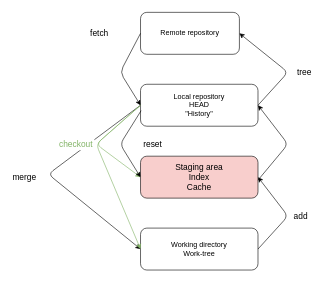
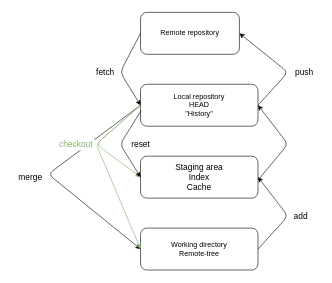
  <mxCell id="0" />
  <mxCell id="1" parent="0" />
- <mxCell id="2" value="&lt;div style=&quot;font-size: 14px&quot;&gt;&lt;font style=&quot;font-size: 14px&quot;&gt;Staging area&lt;/font&gt;&lt;/div&gt;&lt;div style=&quot;font-size: 14px&quot;&gt;&lt;font style=&quot;font-size: 14px&quot;&gt;Index&lt;/font&gt;&lt;/div&gt;&lt;div style=&quot;font-size: 14px&quot;&gt;&lt;font style=&quot;font-size: 14px&quot;&gt;Cache&lt;br&gt;&lt;/font&gt;&lt;/div&gt;" style="rounded=1;whiteSpace=wrap;html=1;fillColor=#f8cecc;" vertex="1" parent="1"><mxGeometry x="234" y="260" width="196" height="70" as="geometry" /></mxCell>
+ <mxCell id="2" value="&lt;div style=&quot;font-size: 14px&quot;&gt;&lt;font style=&quot;font-size: 14px&quot;&gt;Staging area&lt;/font&gt;&lt;/div&gt;&lt;div style=&quot;font-size: 14px&quot;&gt;&lt;font style=&quot;font-size: 14px&quot;&gt;Index&lt;/font&gt;&lt;/div&gt;&lt;div style=&quot;font-size: 14px&quot;&gt;&lt;font style=&quot;font-size: 14px&quot;&gt;Cache&lt;br&gt;&lt;/font&gt;&lt;/div&gt;" style="rounded=1;whiteSpace=wrap;html=1;" vertex="1" parent="1"><mxGeometry x="234" y="260" width="196" height="70" as="geometry" /></mxCell>
  <mxCell id="3" value="&lt;div&gt;Local repository&lt;/div&gt;&lt;div&gt;HEAD&lt;br&gt;&lt;/div&gt;&lt;div&gt;&quot;History&quot;&lt;br&gt;&lt;/div&gt;" style="rounded=1;whiteSpace=wrap;html=1;" vertex="1" parent="1"><mxGeometry x="234" y="140" width="196" height="70" as="geometry" /></mxCell>
- <mxCell id="4" value="&lt;div&gt;Working directory&lt;/div&gt;&lt;div&gt;Work-tree&lt;br&gt;&lt;/div&gt;" style="rounded=1;whiteSpace=wrap;html=1;" vertex="1" parent="1"><mxGeometry x="234" y="380" width="196" height="70" as="geometry" /></mxCell>
+ <mxCell id="4" value="&lt;div&gt;Working directory&lt;/div&gt;&lt;div&gt;Remote-tree&lt;br&gt;&lt;/div&gt;" style="rounded=1;whiteSpace=wrap;html=1;" vertex="1" parent="1"><mxGeometry x="234" y="380" width="196" height="70" as="geometry" /></mxCell>
  <mxCell id="5" value="Remote repository" style="rounded=1;whiteSpace=wrap;html=1;" vertex="1" parent="1"><mxGeometry x="234" y="20" width="165" height="70" as="geometry" /></mxCell>
  <mxCell id="6" value="" style="endArrow=classic;html=1;exitX=1;exitY=0.5;exitDx=0;exitDy=0;entryX=1;entryY=0.5;entryDx=0;entryDy=0;" edge="1" parent="1" source="4" target="2"><mxGeometry width="50" height="50" relative="1" as="geometry"><mxPoint x="360" y="290" as="sourcePoint" /><mxPoint x="410" y="240" as="targetPoint" /><Array as="points"><mxPoint x="480" y="360" /></Array></mxGeometry></mxCell>
  <mxCell id="7" value="&lt;font style=&quot;font-size: 14px&quot;&gt;add&lt;/font&gt;" style="edgeLabel;html=1;align=center;verticalAlign=middle;resizable=0;points=[];" vertex="1" connectable="0" parent="6"><mxGeometry x="0.417" relative="1" as="geometry"><mxPoint x="42.36" y="29.07" as="offset" /></mxGeometry></mxCell>
  <mxCell id="8" value="" style="endArrow=classic;html=1;entryX=1;entryY=0.5;entryDx=0;entryDy=0;" edge="1" parent="1" target="3"><mxGeometry width="50" height="50" relative="1" as="geometry"><mxPoint x="430" y="300" as="sourcePoint" /><mxPoint x="410" y="240" as="targetPoint" /><Array as="points"><mxPoint x="480" y="240" /></Array></mxGeometry></mxCell>
  <mxCell id="9" value="" style="endArrow=classic;html=1;entryX=0;entryY=0.5;entryDx=0;entryDy=0;" edge="1" parent="1" target="4"><mxGeometry width="50" height="50" relative="1" as="geometry"><mxPoint x="234" y="175" as="sourcePoint" /><mxPoint x="410" y="240" as="targetPoint" /><Array as="points"><mxPoint x="80" y="290" /></Array></mxGeometry></mxCell>
- <mxCell id="10" value="&lt;div&gt;&lt;font style=&quot;font-size: 14px&quot;&gt;merge&lt;br&gt;&lt;/font&gt;&lt;/div&gt;" style="text;html=1;align=center;verticalAlign=middle;resizable=0;points=[];autosize=1;" vertex="1" parent="1"><mxGeometry x="10" y="285" width="60" height="20" as="geometry" /></mxCell>
+ <mxCell id="10" value="&lt;div&gt;&lt;font style=&quot;font-size: 14px&quot;&gt;merge&lt;br&gt;&lt;/font&gt;&lt;/div&gt;" style="text;html=1;align=center;verticalAlign=middle;resizable=0;points=[];autosize=1;" vertex="1" parent="1"><mxGeometry x="20" y="285" width="60" height="20" as="geometry" /></mxCell>
  <mxCell id="11" value="" style="endArrow=classic;html=1;exitX=1;exitY=0.5;exitDx=0;exitDy=0;entryX=1;entryY=0.5;entryDx=0;entryDy=0;" edge="1" parent="1" source="3" target="5"><mxGeometry width="50" height="50" relative="1" as="geometry"><mxPoint x="360" y="290" as="sourcePoint" /><mxPoint x="410" y="240" as="targetPoint" /><Array as="points"><mxPoint x="480" y="120" /></Array></mxGeometry></mxCell>
- <mxCell id="12" value="&lt;font style=&quot;font-size: 14px&quot;&gt;tree&lt;/font&gt;" style="text;html=1;align=center;verticalAlign=middle;resizable=0;points=[];autosize=1;" vertex="1" parent="1"><mxGeometry x="482" y="110" width="50" height="20" as="geometry" /></mxCell>
+ <mxCell id="12" value="&lt;font style=&quot;font-size: 14px&quot;&gt;push&lt;/font&gt;" style="text;html=1;align=center;verticalAlign=middle;resizable=0;points=[];autosize=1;" vertex="1" parent="1"><mxGeometry x="482" y="110" width="50" height="20" as="geometry" /></mxCell>
  <mxCell id="13" value="" style="endArrow=classic;html=1;exitX=0;exitY=0.5;exitDx=0;exitDy=0;entryX=0;entryY=0.5;entryDx=0;entryDy=0;" edge="1" parent="1" source="5" target="3"><mxGeometry width="50" height="50" relative="1" as="geometry"><mxPoint x="360" y="290" as="sourcePoint" /><mxPoint x="410" y="240" as="targetPoint" /><Array as="points"><mxPoint x="200" y="120" /></Array></mxGeometry></mxCell>
- <mxCell id="14" value="&lt;font style=&quot;font-size: 14px&quot;&gt;fetch&lt;/font&gt;" style="text;html=1;align=center;verticalAlign=middle;resizable=0;points=[];autosize=1;" vertex="1" parent="1"><mxGeometry x="140" y="45" width="50" height="20" as="geometry" /></mxCell>
+ <mxCell id="14" value="&lt;font style=&quot;font-size: 14px&quot;&gt;fetch&lt;/font&gt;" style="text;html=1;align=center;verticalAlign=middle;resizable=0;points=[];autosize=1;" vertex="1" parent="1"><mxGeometry x="150" y="110" width="50" height="20" as="geometry" /></mxCell>
  <mxCell id="15" value="" style="endArrow=classic;html=1;exitX=0;exitY=0.5;exitDx=0;exitDy=0;entryX=0;entryY=0.5;entryDx=0;entryDy=0;fillColor=#d5e8d4;strokeColor=#82b366;strokeWidth=1;" edge="1" parent="1" source="3" target="2"><mxGeometry width="50" height="50" relative="1" as="geometry"><mxPoint x="380" y="300" as="sourcePoint" /><mxPoint x="430" y="250" as="targetPoint" /><Array as="points"><mxPoint x="160" y="240" /></Array></mxGeometry></mxCell>
  <mxCell id="16" value="" style="endArrow=classic;html=1;entryX=0;entryY=0.5;entryDx=0;entryDy=0;exitX=0;exitY=0.5;exitDx=0;exitDy=0;fillColor=#d5e8d4;strokeColor=#82b366;" edge="1" parent="1" source="3" target="4"><mxGeometry width="50" height="50" relative="1" as="geometry"><mxPoint x="240" y="190" as="sourcePoint" /><mxPoint x="430" y="250" as="targetPoint" /><Array as="points"><mxPoint x="160" y="240" /></Array></mxGeometry></mxCell>
  <mxCell id="17" value="&lt;font style=&quot;font-size: 14px&quot; color=&quot;#82B366&quot;&gt;checkout&lt;/font&gt;" style="text;html=1;strokeColor=none;fillColor=#ffffff;align=center;verticalAlign=middle;whiteSpace=wrap;rounded=0;" vertex="1" parent="1"><mxGeometry x="96" y="230" width="61" height="20" as="geometry" /></mxCell>
  <mxCell id="18" value="" style="endArrow=classic;html=1;strokeWidth=1;exitX=0.005;exitY=0.629;exitDx=0;exitDy=0;exitPerimeter=0;entryX=0;entryY=0.5;entryDx=0;entryDy=0;" edge="1" parent="1" source="3" target="2"><mxGeometry width="50" height="50" relative="1" as="geometry"><mxPoint x="380" y="300" as="sourcePoint" /><mxPoint x="430" y="250" as="targetPoint" /><Array as="points"><mxPoint x="200" y="240" /></Array></mxGeometry></mxCell>
- <mxCell id="19" value="&lt;font style=&quot;font-size: 14px&quot;&gt;reset&lt;/font&gt;" style="text;html=1;align=center;verticalAlign=middle;resizable=0;points=[];autosize=1;" vertex="1" parent="1"><mxGeometry x="229" y="230" width="50" height="20" as="geometry" /></mxCell>
+ <mxCell id="19" value="&lt;font style=&quot;font-size: 14px&quot;&gt;reset&lt;/font&gt;" style="text;html=1;align=center;verticalAlign=middle;resizable=0;points=[];autosize=1;" vertex="1" parent="1"><mxGeometry x="209" y="230" width="50" height="20" as="geometry" /></mxCell>
